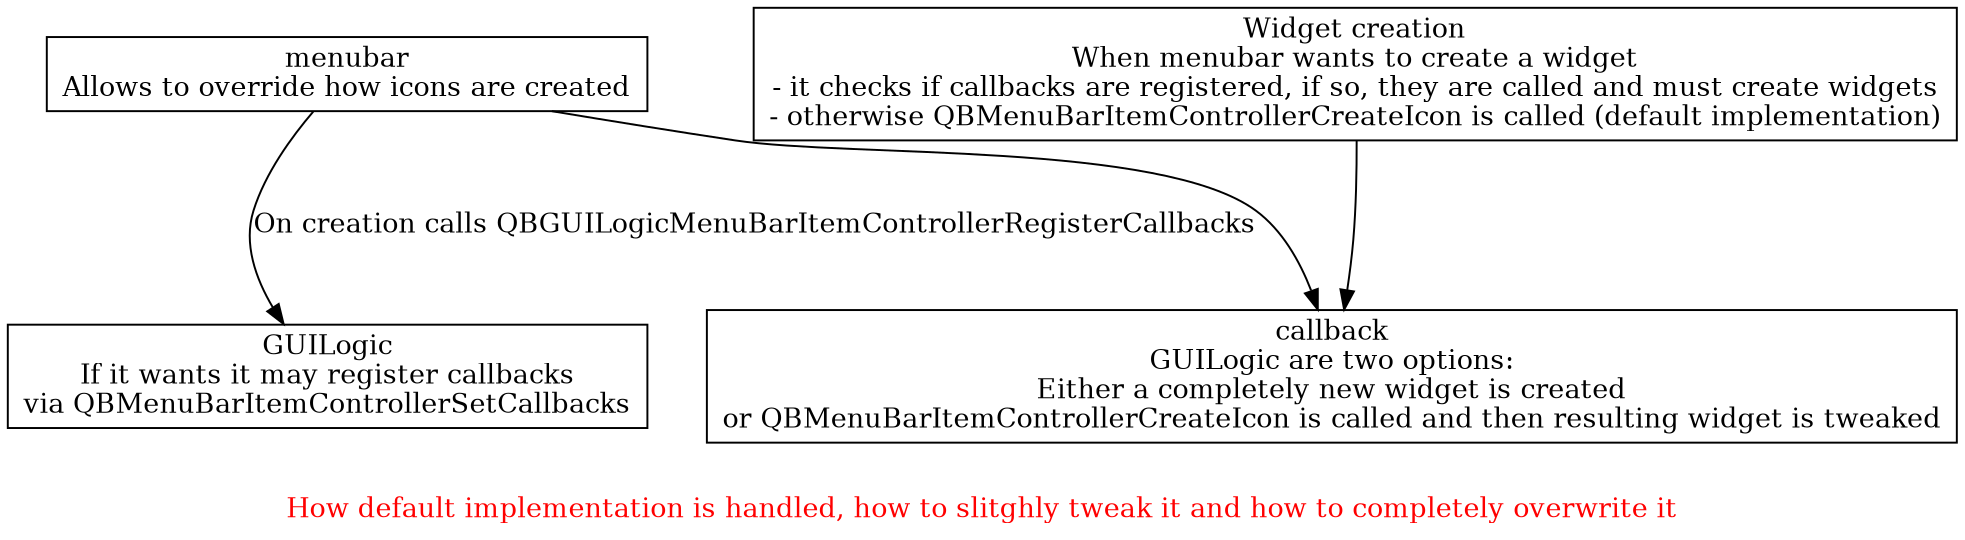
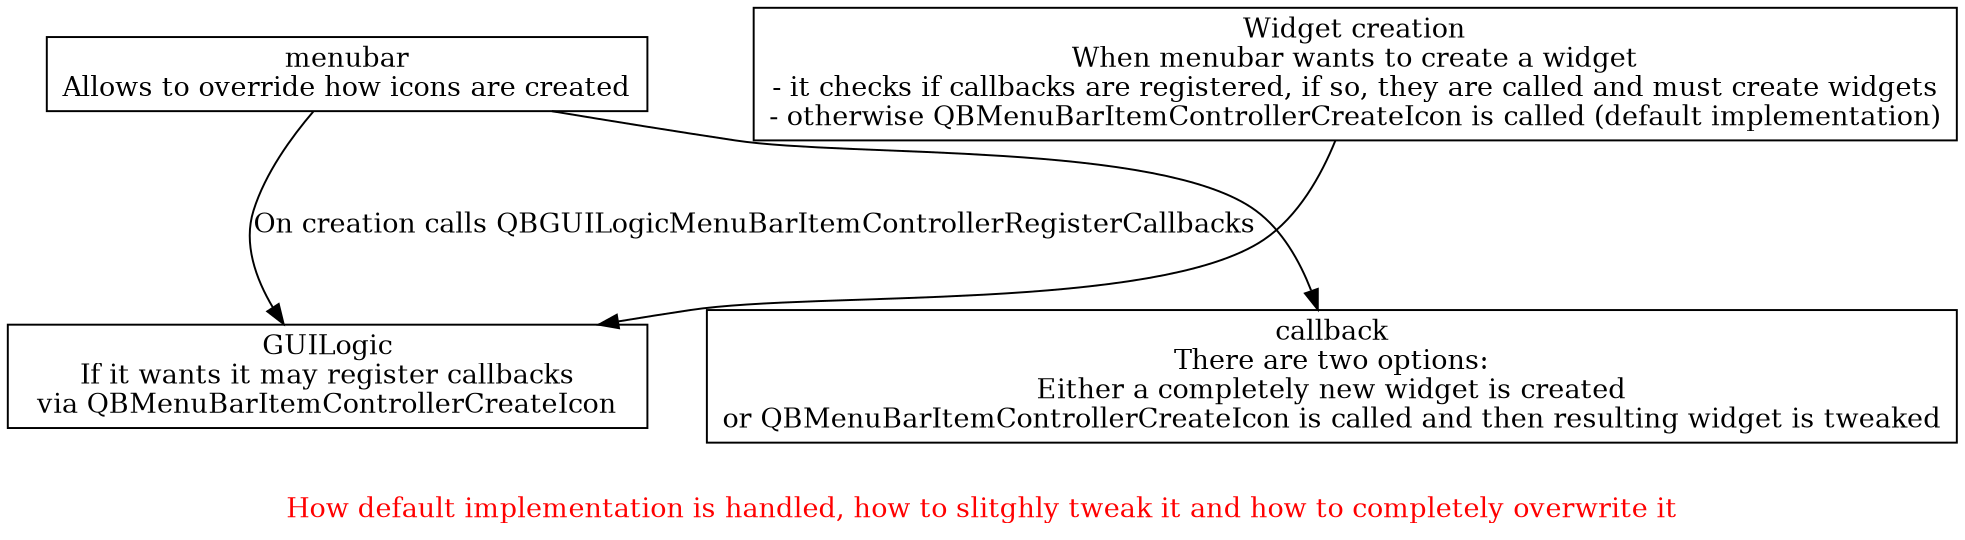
  digraph {
    fontcolor=red
    label=<How default implementation is handled, how to slitghly tweak it and how to completely overwrite it>
    ranksep=1
    node [shape=box]
    menubar [label=<\N<br/>Allows to override how icons are created>]
-   GUILogic [label=<\N<br/>If it wants it may register callbacks<br/>via QBMenuBarItemControllerSetCallbacks>]
-   callback [label=<\N<br/>GUILogic are two options:<br/>Either a completely new widget is created<br/>or QBMenuBarItemControllerCreateIcon is called and then resulting widget is tweaked>]
+   GUILogic [label=<\N<br/>If it wants it may register callbacks<br/>via QBMenuBarItemControllerCreateIcon>]
+   callback [label=<\N<br/>There are two options:<br/>Either a completely new widget is created<br/>or QBMenuBarItemControllerCreateIcon is called and then resulting widget is tweaked>]
    n4 [label=<Widget creation<br/>When menubar wants to create a widget<br/>- it checks if callbacks are registered, if so, they are called and must create widgets<br/>- otherwise QBMenuBarItemControllerCreateIcon is called (default implementation)>]
    menubar -> GUILogic [label=<On creation calls QBGUILogicMenuBarItemControllerRegisterCallbacks>]
    menubar -> callback
-   n4 -> callback
+   n4 -> GUILogic
  }
